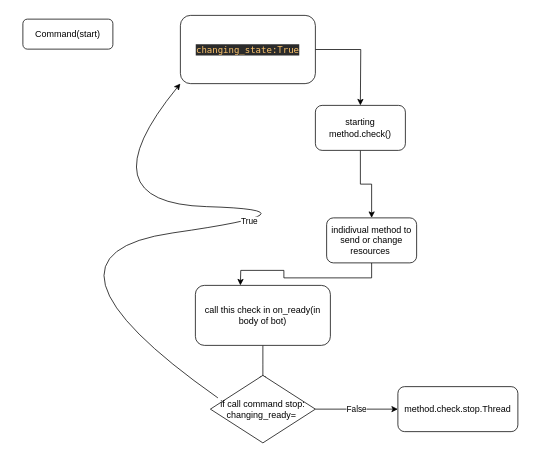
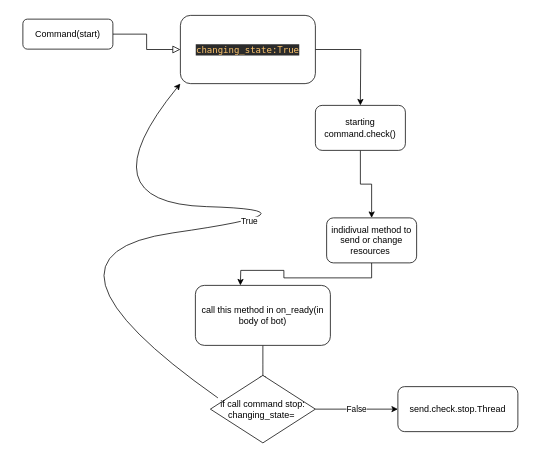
  <mxCell id="0" />
  <mxCell id="1" parent="0" />
+ <mxCell id="2" value="" style="rounded=0;html=1;jettySize=auto;orthogonalLoop=1;fontSize=11;endArrow=block;endFill=0;endSize=8;strokeWidth=1;shadow=0;labelBackgroundColor=none;edgeStyle=orthogonalEdgeStyle;" parent="1" source="3" target="5" edge="1"><mxGeometry relative="1" as="geometry"><mxPoint x="280" y="50" as="targetPoint" /></mxGeometry></mxCell>
  <mxCell id="3" value="Command(start)" style="rounded=1;whiteSpace=wrap;html=1;fontSize=12;glass=0;strokeWidth=1;shadow=0;" parent="1" vertex="1"><mxGeometry x="30" y="25" width="120" height="40" as="geometry" /></mxCell>
  <mxCell id="4" style="edgeStyle=orthogonalEdgeStyle;rounded=0;orthogonalLoop=1;jettySize=auto;html=1;exitX=1;exitY=0.5;exitDx=0;exitDy=0;" edge="1" parent="1" source="5"><mxGeometry relative="1" as="geometry"><mxPoint x="480" y="140" as="targetPoint" /></mxGeometry></mxCell>
  <mxCell id="5" value="&lt;pre style=&quot;background-color: #2b2b2b ; color: #a9b7c6 ; font-family: &amp;#34;jetbrains mono&amp;#34; , monospace ; font-size: 9 8pt&quot;&gt;&lt;span style=&quot;color: #ffc66d&quot;&gt;changing_state:True&lt;/span&gt;&lt;/pre&gt;" style="rounded=1;whiteSpace=wrap;html=1;" vertex="1" parent="1"><mxGeometry x="240" y="20" width="180" height="91" as="geometry" /></mxCell>
  <mxCell id="6" style="edgeStyle=orthogonalEdgeStyle;rounded=0;orthogonalLoop=1;jettySize=auto;html=1;exitX=0.5;exitY=1;exitDx=0;exitDy=0;entryX=0.5;entryY=0;entryDx=0;entryDy=0;" edge="1" parent="1" source="7" target="9"><mxGeometry relative="1" as="geometry" /></mxCell>
- <mxCell id="7" value="starting method.check()" style="rounded=1;whiteSpace=wrap;html=1;" vertex="1" parent="1"><mxGeometry x="420" y="140" width="120" height="60" as="geometry" /></mxCell>
+ <mxCell id="7" value="starting command.check()" style="rounded=1;whiteSpace=wrap;html=1;" vertex="1" parent="1"><mxGeometry x="420" y="140" width="120" height="60" as="geometry" /></mxCell>
  <mxCell id="8" style="edgeStyle=orthogonalEdgeStyle;rounded=0;orthogonalLoop=1;jettySize=auto;html=1;exitX=0.5;exitY=1;exitDx=0;exitDy=0;" edge="1" parent="1" source="9"><mxGeometry relative="1" as="geometry"><mxPoint x="320" y="380" as="targetPoint" /></mxGeometry></mxCell>
  <mxCell id="9" value="indidivual method to send or change resources&amp;nbsp;" style="whiteSpace=wrap;html=1;rounded=1;" vertex="1" parent="1"><mxGeometry x="435" y="290" width="120" height="60" as="geometry" /></mxCell>
  <mxCell id="10" style="edgeStyle=orthogonalEdgeStyle;rounded=0;orthogonalLoop=1;jettySize=auto;html=1;" edge="1" parent="1" source="11"><mxGeometry relative="1" as="geometry"><mxPoint x="350" y="510" as="targetPoint" /></mxGeometry></mxCell>
- <mxCell id="11" value="call this check in on_ready(in body of bot)" style="rounded=1;whiteSpace=wrap;html=1;" vertex="1" parent="1"><mxGeometry x="260" y="380" width="180" height="80" as="geometry" /></mxCell>
+ <mxCell id="11" value="call this method in on_ready(in body of bot)" style="rounded=1;whiteSpace=wrap;html=1;" vertex="1" parent="1"><mxGeometry x="260" y="380" width="180" height="80" as="geometry" /></mxCell>
  <mxCell id="12" value="False" style="edgeStyle=orthogonalEdgeStyle;rounded=0;orthogonalLoop=1;jettySize=auto;html=1;" edge="1" parent="1" source="13"><mxGeometry relative="1" as="geometry"><mxPoint x="530" y="545" as="targetPoint" /></mxGeometry></mxCell>
- <mxCell id="13" value="if call command stop:&lt;br&gt;changing_ready=&amp;nbsp;" style="rhombus;whiteSpace=wrap;html=1;" vertex="1" parent="1"><mxGeometry x="280" y="500" width="140" height="90" as="geometry" /></mxCell>
- <mxCell id="14" value="method.check.stop.Thread" style="rounded=1;whiteSpace=wrap;html=1;" vertex="1" parent="1"><mxGeometry x="530" y="515" width="160" height="60" as="geometry" /></mxCell>
+ <mxCell id="13" value="if call command stop:&lt;br&gt;changing_state=&amp;nbsp;" style="rhombus;whiteSpace=wrap;html=1;" vertex="1" parent="1"><mxGeometry x="280" y="500" width="140" height="90" as="geometry" /></mxCell>
+ <mxCell id="14" value="send.check.stop.Thread" style="rounded=1;whiteSpace=wrap;html=1;" vertex="1" parent="1"><mxGeometry x="530" y="515" width="160" height="60" as="geometry" /></mxCell>
  <mxCell id="15" value="True" style="curved=1;endArrow=classic;html=1;entryX=0;entryY=1;entryDx=0;entryDy=0;" edge="1" parent="1" target="5"><mxGeometry width="50" height="50" relative="1" as="geometry"><mxPoint x="290" y="530" as="sourcePoint" /><mxPoint x="440" y="230" as="targetPoint" /><Array as="points"><mxPoint x="20" y="340" /><mxPoint x="440" y="280" /><mxPoint x="110" y="270" /></Array></mxGeometry></mxCell>
